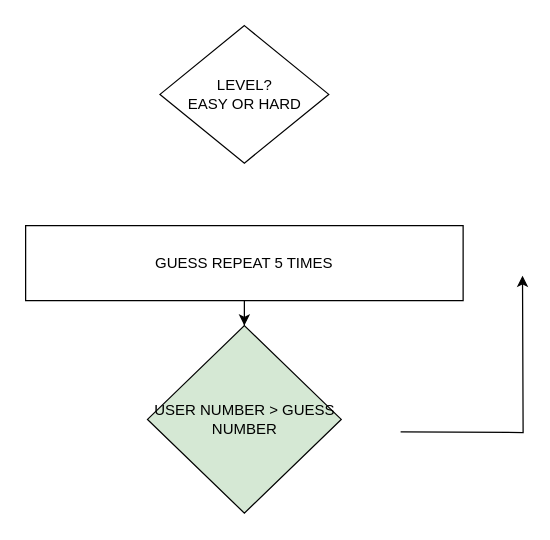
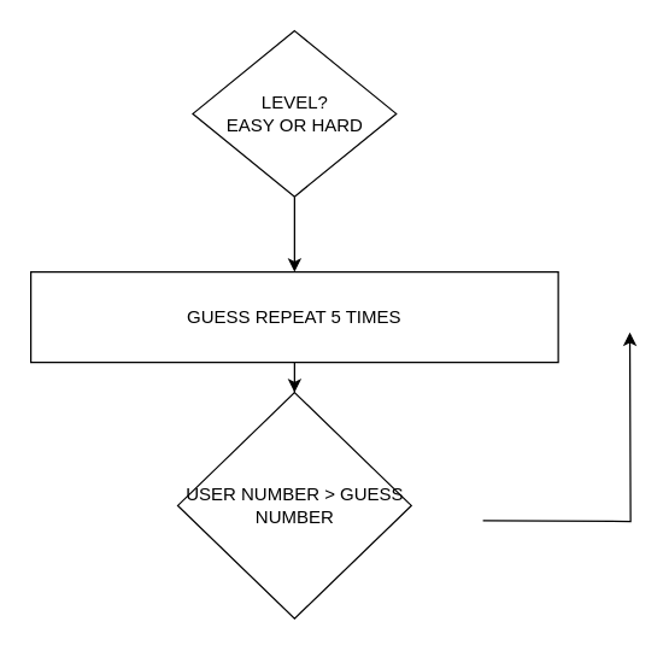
  <mxCell id="0" />
  <mxCell id="1" parent="0" />
+ <mxCell id="2" value="" style="edgeStyle=orthogonalEdgeStyle;rounded=0;orthogonalLoop=1;jettySize=auto;html=1;" edge="1" parent="1" source="3" target="5"><mxGeometry relative="1" as="geometry" /></mxCell>
  <mxCell id="3" value="LEVEL?&lt;br&gt;EASY OR HARD" style="rhombus;whiteSpace=wrap;html=1;rounded=0;" vertex="1" parent="1"><mxGeometry x="127.5" y="20" width="135" height="110" as="geometry" /></mxCell>
  <mxCell id="4" value="" style="edgeStyle=orthogonalEdgeStyle;rounded=0;orthogonalLoop=1;jettySize=auto;html=1;" edge="1" parent="1" source="5" target="7"><mxGeometry relative="1" as="geometry" /></mxCell>
  <mxCell id="5" value="GUESS REPEAT 5 TIMES" style="whiteSpace=wrap;html=1;rounded=0;" vertex="1" parent="1"><mxGeometry x="20" y="180" width="350" height="60" as="geometry" /></mxCell>
  <mxCell id="6" style="edgeStyle=orthogonalEdgeStyle;rounded=0;orthogonalLoop=1;jettySize=auto;html=1;exitX=1;exitY=0.5;exitDx=0;exitDy=0;entryX=1;entryY=0.5;entryDx=0;entryDy=0;" edge="1" parent="1"><mxGeometry relative="1" as="geometry"><mxPoint x="320" y="345" as="sourcePoint" /><mxPoint x="417.5" y="220" as="targetPoint" /></mxGeometry></mxCell>
- <mxCell id="7" value="USER NUMBER &amp;gt; GUESS NUMBER" style="rhombus;whiteSpace=wrap;html=1;rounded=0;fillColor=#d5e8d4;" vertex="1" parent="1"><mxGeometry x="117.5" y="260" width="155" height="150" as="geometry" /></mxCell>
+ <mxCell id="7" value="USER NUMBER &amp;gt; GUESS NUMBER" style="rhombus;whiteSpace=wrap;html=1;rounded=0;" vertex="1" parent="1"><mxGeometry x="117.5" y="260" width="155" height="150" as="geometry" /></mxCell>
